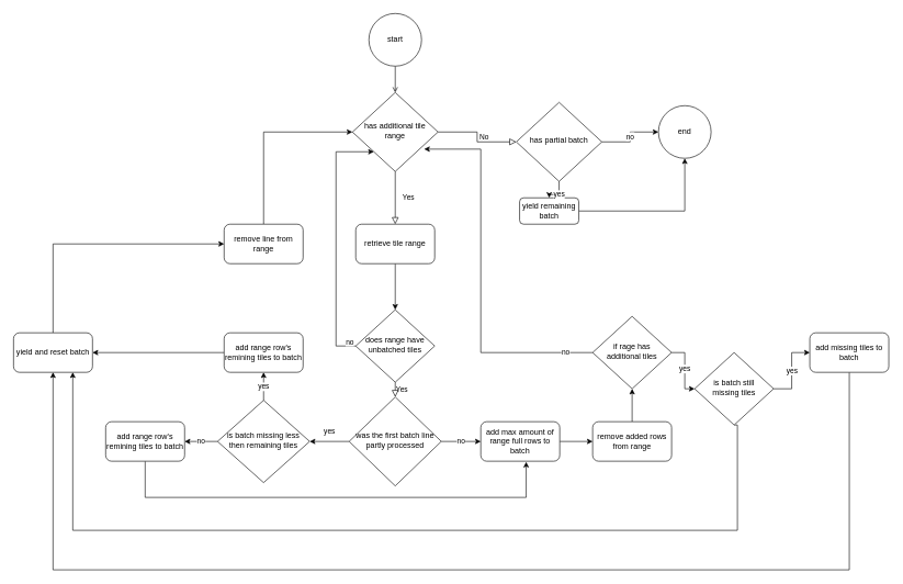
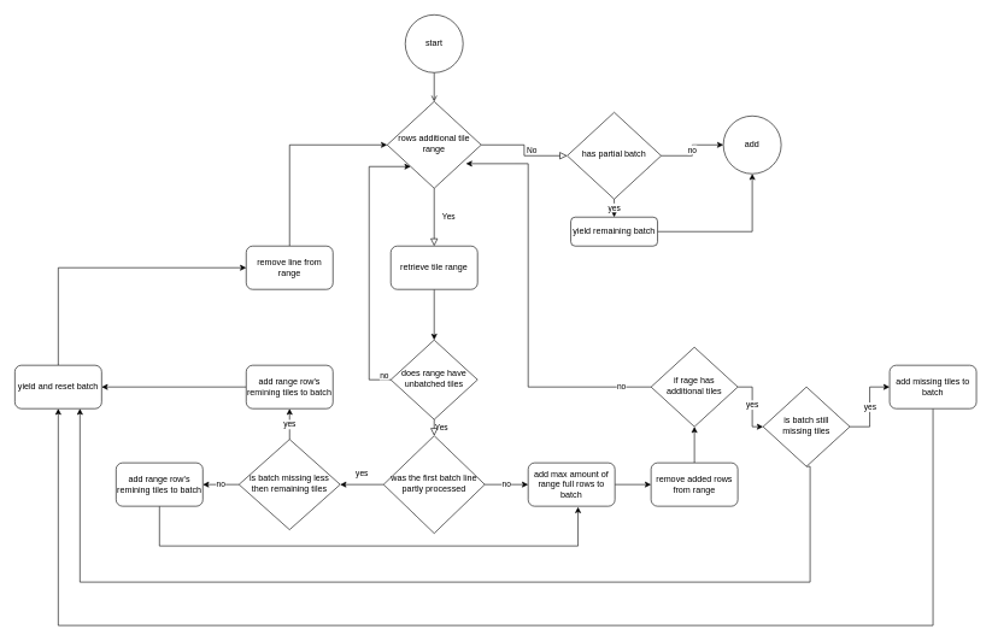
  <mxCell id="0" />
  <mxCell id="1" parent="0" />
  <mxCell id="2" value="Yes" style="rounded=0;html=1;jettySize=auto;orthogonalLoop=1;fontSize=11;endArrow=block;endFill=0;endSize=8;strokeWidth=1;shadow=0;labelBackgroundColor=none;edgeStyle=orthogonalEdgeStyle;entryX=0.5;entryY=0;entryDx=0;entryDy=0;" parent="1" source="4" target="36" edge="1"><mxGeometry y="20" relative="1" as="geometry"><mxPoint as="offset" /></mxGeometry></mxCell>
  <mxCell id="3" value="No" style="edgeStyle=orthogonalEdgeStyle;rounded=0;html=1;jettySize=auto;orthogonalLoop=1;fontSize=11;endArrow=block;endFill=0;endSize=8;strokeWidth=1;shadow=0;labelBackgroundColor=none;entryX=0;entryY=0.5;entryDx=0;entryDy=0;" parent="1" source="4" target="45" edge="1"><mxGeometry y="10" relative="1" as="geometry"><mxPoint as="offset" /></mxGeometry></mxCell>
- <mxCell id="4" value="has additional tile range" style="rhombus;whiteSpace=wrap;html=1;shadow=0;fontFamily=Helvetica;fontSize=12;align=center;strokeWidth=1;spacing=6;spacingTop=-4;" parent="1" vertex="1"><mxGeometry x="535" y="140" width="130" height="120" as="geometry" /></mxCell>
+ <mxCell id="4" value="rows additional tile range" style="rhombus;whiteSpace=wrap;html=1;shadow=0;fontFamily=Helvetica;fontSize=12;align=center;strokeWidth=1;spacing=6;spacingTop=-4;" parent="1" vertex="1"><mxGeometry x="535" y="140" width="130" height="120" as="geometry" /></mxCell>
  <mxCell id="5" style="edgeStyle=orthogonalEdgeStyle;rounded=0;orthogonalLoop=1;jettySize=auto;html=1;exitX=1;exitY=0.5;exitDx=0;exitDy=0;entryX=0.5;entryY=1;entryDx=0;entryDy=0;" edge="1" parent="1" source="6" target="46"><mxGeometry relative="1" as="geometry" /></mxCell>
- <mxCell id="6" value="yield remaining batch" style="rounded=1;whiteSpace=wrap;html=1;fontSize=12;glass=0;strokeWidth=1;shadow=0;" parent="1" vertex="1"><mxGeometry x="789" y="300" width="90" height="40" as="geometry" /></mxCell>
+ <mxCell id="6" value="yield remaining batch" style="rounded=1;whiteSpace=wrap;html=1;fontSize=12;glass=0;strokeWidth=1;shadow=0;" parent="1" vertex="1"><mxGeometry x="789" y="300" width="120" height="40" as="geometry" /></mxCell>
  <mxCell id="7" value="Yes" style="edgeStyle=orthogonalEdgeStyle;rounded=0;html=1;jettySize=auto;orthogonalLoop=1;fontSize=11;endArrow=block;endFill=0;endSize=8;strokeWidth=1;shadow=0;labelBackgroundColor=none;entryX=0.5;entryY=0;entryDx=0;entryDy=0;exitX=0.5;exitY=1;exitDx=0;exitDy=0;" parent="1" source="10" target="13" edge="1"><mxGeometry y="10" relative="1" as="geometry"><mxPoint as="offset" /><mxPoint x="610" y="480" as="sourcePoint" /><mxPoint x="610" y="540" as="targetPoint" /></mxGeometry></mxCell>
  <mxCell id="8" style="edgeStyle=orthogonalEdgeStyle;rounded=0;orthogonalLoop=1;jettySize=auto;html=1;exitX=0;exitY=0.5;exitDx=0;exitDy=0;entryX=0;entryY=1;entryDx=0;entryDy=0;" edge="1" parent="1" source="10" target="4"><mxGeometry relative="1" as="geometry"><Array as="points"><mxPoint x="510" y="525" /><mxPoint x="510" y="230" /></Array></mxGeometry></mxCell>
  <mxCell id="9" value="no" style="edgeLabel;html=1;align=center;verticalAlign=middle;resizable=0;points=[];" vertex="1" connectable="0" parent="8"><mxGeometry x="-0.685" y="1" relative="1" as="geometry"><mxPoint x="21" y="23" as="offset" /></mxGeometry></mxCell>
  <mxCell id="10" value="does range have unbatched tiles" style="rhombus;whiteSpace=wrap;html=1;shadow=0;fontFamily=Helvetica;fontSize=12;align=center;strokeWidth=1;spacing=6;spacingTop=-4;" parent="1" vertex="1"><mxGeometry x="540" y="470" width="120" height="110" as="geometry" /></mxCell>
  <mxCell id="11" value="yes" style="edgeStyle=orthogonalEdgeStyle;rounded=0;orthogonalLoop=1;jettySize=auto;html=1;exitX=0;exitY=0.5;exitDx=0;exitDy=0;entryX=1;entryY=0.5;entryDx=0;entryDy=0;" edge="1" parent="1" source="13" target="16"><mxGeometry y="-15" relative="1" as="geometry"><mxPoint as="offset" /></mxGeometry></mxCell>
  <mxCell id="12" value="no" style="edgeStyle=orthogonalEdgeStyle;rounded=0;orthogonalLoop=1;jettySize=auto;html=1;exitX=1;exitY=0.5;exitDx=0;exitDy=0;" edge="1" parent="1" source="13" target="28"><mxGeometry relative="1" as="geometry" /></mxCell>
  <mxCell id="13" value="was the first batch line partly processed" style="rhombus;whiteSpace=wrap;html=1;shadow=0;fontFamily=Helvetica;fontSize=12;align=center;strokeWidth=1;spacing=6;spacingTop=-4;" vertex="1" parent="1"><mxGeometry x="530" y="602.5" width="140" height="135" as="geometry" /></mxCell>
  <mxCell id="14" value="yes" style="edgeStyle=orthogonalEdgeStyle;rounded=0;orthogonalLoop=1;jettySize=auto;html=1;exitX=0.5;exitY=0;exitDx=0;exitDy=0;" edge="1" parent="1" source="16" target="18"><mxGeometry relative="1" as="geometry" /></mxCell>
  <mxCell id="15" value="no" style="edgeStyle=orthogonalEdgeStyle;rounded=0;orthogonalLoop=1;jettySize=auto;html=1;exitX=0;exitY=0.5;exitDx=0;exitDy=0;" edge="1" parent="1" source="16" target="26"><mxGeometry relative="1" as="geometry" /></mxCell>
  <mxCell id="16" value="is batch missing less then remaining tiles" style="rhombus;whiteSpace=wrap;html=1;shadow=0;fontFamily=Helvetica;fontSize=12;align=center;strokeWidth=1;spacing=6;spacingTop=-4;" vertex="1" parent="1"><mxGeometry x="330" y="607.5" width="140" height="125" as="geometry" /></mxCell>
  <mxCell id="17" style="edgeStyle=orthogonalEdgeStyle;rounded=0;orthogonalLoop=1;jettySize=auto;html=1;exitX=0;exitY=0.5;exitDx=0;exitDy=0;" edge="1" parent="1" source="18" target="24"><mxGeometry relative="1" as="geometry" /></mxCell>
  <mxCell id="18" value="add range row's remining tiles to batch" style="rounded=1;whiteSpace=wrap;html=1;" vertex="1" parent="1"><mxGeometry x="340" y="505" width="120" height="60" as="geometry" /></mxCell>
  <mxCell id="19" style="edgeStyle=orthogonalEdgeStyle;rounded=0;orthogonalLoop=1;jettySize=auto;html=1;exitX=0.5;exitY=1;exitDx=0;exitDy=0;entryX=0.5;entryY=0;entryDx=0;entryDy=0;endArrow=open;" edge="1" parent="1" source="20" target="4"><mxGeometry relative="1" as="geometry" /></mxCell>
  <mxCell id="20" value="start" style="ellipse;whiteSpace=wrap;html=1;aspect=fixed;" vertex="1" parent="1"><mxGeometry x="560" y="20" width="80" height="80" as="geometry" /></mxCell>
  <mxCell id="21" style="edgeStyle=orthogonalEdgeStyle;rounded=0;orthogonalLoop=1;jettySize=auto;html=1;exitX=0.5;exitY=0;exitDx=0;exitDy=0;entryX=0;entryY=0.5;entryDx=0;entryDy=0;" edge="1" parent="1" source="22" target="4"><mxGeometry relative="1" as="geometry" /></mxCell>
  <mxCell id="22" value="remove line from range" style="rounded=1;whiteSpace=wrap;html=1;" vertex="1" parent="1"><mxGeometry x="340" y="340" width="120" height="60" as="geometry" /></mxCell>
  <mxCell id="23" style="edgeStyle=orthogonalEdgeStyle;rounded=0;orthogonalLoop=1;jettySize=auto;html=1;exitX=0.5;exitY=0;exitDx=0;exitDy=0;entryX=0;entryY=0.5;entryDx=0;entryDy=0;" edge="1" parent="1" source="24" target="22"><mxGeometry relative="1" as="geometry" /></mxCell>
  <mxCell id="24" value="yield and reset batch" style="rounded=1;whiteSpace=wrap;html=1;" vertex="1" parent="1"><mxGeometry x="20" y="505" width="120" height="60" as="geometry" /></mxCell>
  <mxCell id="25" style="edgeStyle=orthogonalEdgeStyle;rounded=0;orthogonalLoop=1;jettySize=auto;html=1;exitX=0.5;exitY=1;exitDx=0;exitDy=0;entryX=0.575;entryY=1.017;entryDx=0;entryDy=0;entryPerimeter=0;" edge="1" parent="1" source="26" target="28"><mxGeometry relative="1" as="geometry"><Array as="points"><mxPoint x="220" y="755" /><mxPoint x="799" y="755" /></Array></mxGeometry></mxCell>
  <mxCell id="26" value="add range row's remining tiles to batch" style="rounded=1;whiteSpace=wrap;html=1;" vertex="1" parent="1"><mxGeometry x="160" y="640" width="120" height="60" as="geometry" /></mxCell>
  <mxCell id="27" style="edgeStyle=orthogonalEdgeStyle;rounded=0;orthogonalLoop=1;jettySize=auto;html=1;exitX=1;exitY=0.5;exitDx=0;exitDy=0;entryX=0;entryY=0.5;entryDx=0;entryDy=0;" edge="1" parent="1" source="28" target="30"><mxGeometry relative="1" as="geometry" /></mxCell>
  <mxCell id="28" value="add max amount of range full rows to batch" style="rounded=1;whiteSpace=wrap;html=1;" vertex="1" parent="1"><mxGeometry x="730" y="640" width="120" height="60" as="geometry" /></mxCell>
  <mxCell id="29" style="edgeStyle=orthogonalEdgeStyle;rounded=0;orthogonalLoop=1;jettySize=auto;html=1;exitX=0.5;exitY=0;exitDx=0;exitDy=0;entryX=0.5;entryY=1;entryDx=0;entryDy=0;" edge="1" parent="1" source="30" target="33"><mxGeometry relative="1" as="geometry" /></mxCell>
  <mxCell id="30" value="remove added rows from range" style="rounded=1;whiteSpace=wrap;html=1;" vertex="1" parent="1"><mxGeometry x="900" y="640" width="120" height="60" as="geometry" /></mxCell>
  <mxCell id="31" value="no" style="edgeStyle=orthogonalEdgeStyle;rounded=0;orthogonalLoop=1;jettySize=auto;html=1;exitX=0;exitY=0.5;exitDx=0;exitDy=0;entryX=0.838;entryY=0.717;entryDx=0;entryDy=0;entryPerimeter=0;" edge="1" parent="1" source="33" target="4"><mxGeometry x="-0.856" relative="1" as="geometry"><mxPoint x="780" y="560" as="targetPoint" /><Array as="points"><mxPoint x="730" y="535" /><mxPoint x="730" y="226" /></Array><mxPoint as="offset" /></mxGeometry></mxCell>
  <mxCell id="32" value="yes" style="edgeStyle=orthogonalEdgeStyle;rounded=0;orthogonalLoop=1;jettySize=auto;html=1;exitX=1;exitY=0.5;exitDx=0;exitDy=0;" edge="1" parent="1" source="33" target="40"><mxGeometry relative="1" as="geometry" /></mxCell>
  <mxCell id="33" value="if rage has additional tiles" style="rhombus;whiteSpace=wrap;html=1;shadow=0;fontFamily=Helvetica;fontSize=12;align=center;strokeWidth=1;spacing=6;spacingTop=-4;" vertex="1" parent="1"><mxGeometry x="900" y="480" width="120" height="110" as="geometry" /></mxCell>
  <mxCell id="34" style="edgeStyle=orthogonalEdgeStyle;rounded=0;orthogonalLoop=1;jettySize=auto;html=1;exitX=0.5;exitY=1;exitDx=0;exitDy=0;" edge="1" parent="1"><mxGeometry relative="1" as="geometry"><mxPoint x="610" y="240" as="sourcePoint" /><mxPoint x="610" y="240" as="targetPoint" /></mxGeometry></mxCell>
  <mxCell id="35" style="edgeStyle=orthogonalEdgeStyle;rounded=0;orthogonalLoop=1;jettySize=auto;html=1;exitX=0.5;exitY=1;exitDx=0;exitDy=0;entryX=0.5;entryY=0;entryDx=0;entryDy=0;" edge="1" parent="1" source="36" target="10"><mxGeometry relative="1" as="geometry" /></mxCell>
  <mxCell id="36" value="retrieve tile range" style="rounded=1;whiteSpace=wrap;html=1;" vertex="1" parent="1"><mxGeometry x="540" y="340" width="120" height="60" as="geometry" /></mxCell>
  <mxCell id="37" style="edgeStyle=orthogonalEdgeStyle;rounded=0;orthogonalLoop=1;jettySize=auto;html=1;exitX=0.5;exitY=1;exitDx=0;exitDy=0;entryX=0.75;entryY=1;entryDx=0;entryDy=0;" edge="1" parent="1" source="40" target="24"><mxGeometry relative="1" as="geometry"><Array as="points"><mxPoint x="1120" y="805" /><mxPoint x="110" y="805" /></Array></mxGeometry></mxCell>
  <mxCell id="38" value="no" style="edgeLabel;html=1;align=center;verticalAlign=middle;resizable=0;points=[];" vertex="1" connectable="0" parent="37"><mxGeometry x="-0.478" y="-3" relative="1" as="geometry"><mxPoint x="168" y="-194" as="offset" /></mxGeometry></mxCell>
  <mxCell id="39" value="yes" style="edgeStyle=orthogonalEdgeStyle;rounded=0;orthogonalLoop=1;jettySize=auto;html=1;exitX=1;exitY=0.5;exitDx=0;exitDy=0;" edge="1" parent="1" source="40" target="42"><mxGeometry relative="1" as="geometry" /></mxCell>
  <mxCell id="40" value="is batch still &lt;br&gt;missing tiles" style="rhombus;whiteSpace=wrap;html=1;shadow=0;fontFamily=Helvetica;fontSize=12;align=center;strokeWidth=1;spacing=6;spacingTop=-4;" vertex="1" parent="1"><mxGeometry x="1055" y="535" width="120" height="110" as="geometry" /></mxCell>
  <mxCell id="41" style="edgeStyle=orthogonalEdgeStyle;rounded=0;orthogonalLoop=1;jettySize=auto;html=1;exitX=0.5;exitY=1;exitDx=0;exitDy=0;entryX=0.5;entryY=1;entryDx=0;entryDy=0;" edge="1" parent="1" source="42" target="24"><mxGeometry relative="1" as="geometry"><Array as="points"><mxPoint x="1290" y="865" /><mxPoint x="80" y="865" /></Array></mxGeometry></mxCell>
  <mxCell id="42" value="add missing tiles to batch" style="rounded=1;whiteSpace=wrap;html=1;" vertex="1" parent="1"><mxGeometry x="1230" y="505" width="120" height="60" as="geometry" /></mxCell>
  <mxCell id="43" value="yes" style="edgeStyle=orthogonalEdgeStyle;rounded=0;orthogonalLoop=1;jettySize=auto;html=1;exitX=0.5;exitY=1;exitDx=0;exitDy=0;" edge="1" parent="1" source="45" target="6"><mxGeometry relative="1" as="geometry" /></mxCell>
  <mxCell id="44" value="no" style="edgeStyle=orthogonalEdgeStyle;rounded=0;orthogonalLoop=1;jettySize=auto;html=1;exitX=1;exitY=0.5;exitDx=0;exitDy=0;" edge="1" parent="1" source="45" target="46"><mxGeometry relative="1" as="geometry" /></mxCell>
  <mxCell id="45" value="has partial batch" style="rhombus;whiteSpace=wrap;html=1;shadow=0;fontFamily=Helvetica;fontSize=12;align=center;strokeWidth=1;spacing=6;spacingTop=-4;" vertex="1" parent="1"><mxGeometry x="784" y="155" width="130" height="120" as="geometry" /></mxCell>
- <mxCell id="46" value="end" style="ellipse;whiteSpace=wrap;html=1;aspect=fixed;" vertex="1" parent="1"><mxGeometry x="1000" y="160" width="80" height="80" as="geometry" /></mxCell>
+ <mxCell id="46" value="add" style="ellipse;whiteSpace=wrap;html=1;aspect=fixed;" vertex="1" parent="1"><mxGeometry x="1000" y="160" width="80" height="80" as="geometry" /></mxCell>
